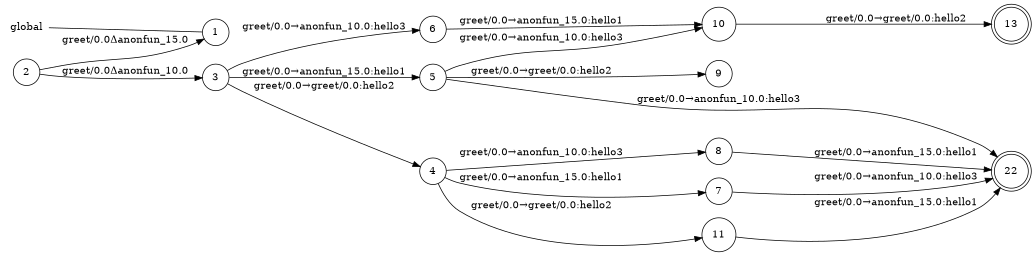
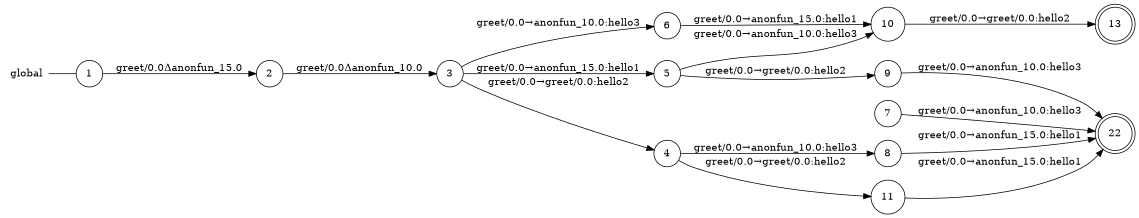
  digraph {
    rankdir=LR
    node [shape=circle]
    n1 [label=global shape=plaintext]
    n2 [label=1]
    n3 [label=2]
    n4 [label=5]
    n5 [label=10]
    n6 [label=9]
    n7 [label=13 shape=doublecircle]
    n8 [label=22 shape=doublecircle]
    n9 [label=11]
    n10 [label=6]
    n11 [label=3]
    n12 [label=4]
    n13 [label=8]
    n14 [label=7]
    n1 -> n2 [arrowhead=none]
-   n3 -> n2 [label="greet/0.0Δanonfun_15.0"]
+   n2 -> n3 [label="greet/0.0Δanonfun_15.0"]
    n3 -> n11 [label="greet/0.0Δanonfun_10.0"]
    n4 -> n5 [label="greet/0.0→anonfun_10.0:hello3"]
    n4 -> n6 [label="greet/0.0→greet/0.0:hello2"]
    n5 -> n7 [label="greet/0.0→greet/0.0:hello2"]
-   n4 -> n8 [label="greet/0.0→anonfun_10.0:hello3"]
+   n6 -> n8 [label="greet/0.0→anonfun_10.0:hello3"]
    n9 -> n8 [label="greet/0.0→anonfun_15.0:hello1"]
    n10 -> n5 [label="greet/0.0→anonfun_15.0:hello1"]
    n11 -> n4 [label="greet/0.0→anonfun_15.0:hello1"]
    n11 -> n10 [label="greet/0.0→anonfun_10.0:hello3"]
    n11 -> n12 [label="greet/0.0→greet/0.0:hello2"]
    n12 -> n9 [label="greet/0.0→greet/0.0:hello2"]
    n12 -> n13 [label="greet/0.0→anonfun_10.0:hello3"]
-   n12 -> n14 [label="greet/0.0→anonfun_15.0:hello1"]
    n13 -> n8 [label="greet/0.0→anonfun_15.0:hello1"]
    n14 -> n8 [label="greet/0.0→anonfun_10.0:hello3"]
  }
